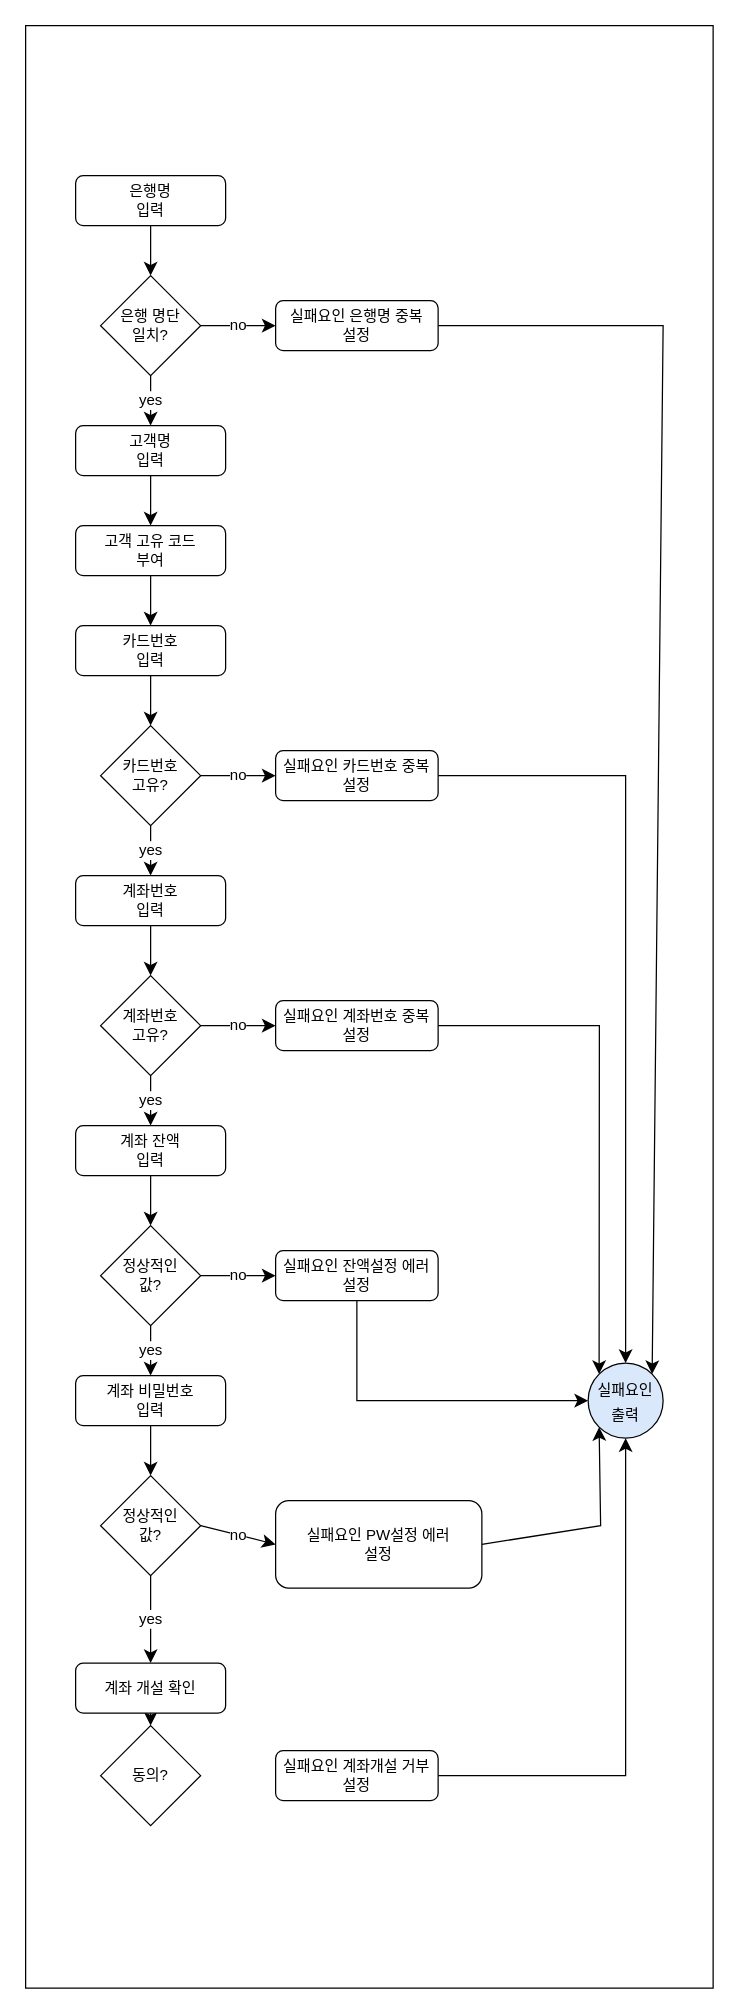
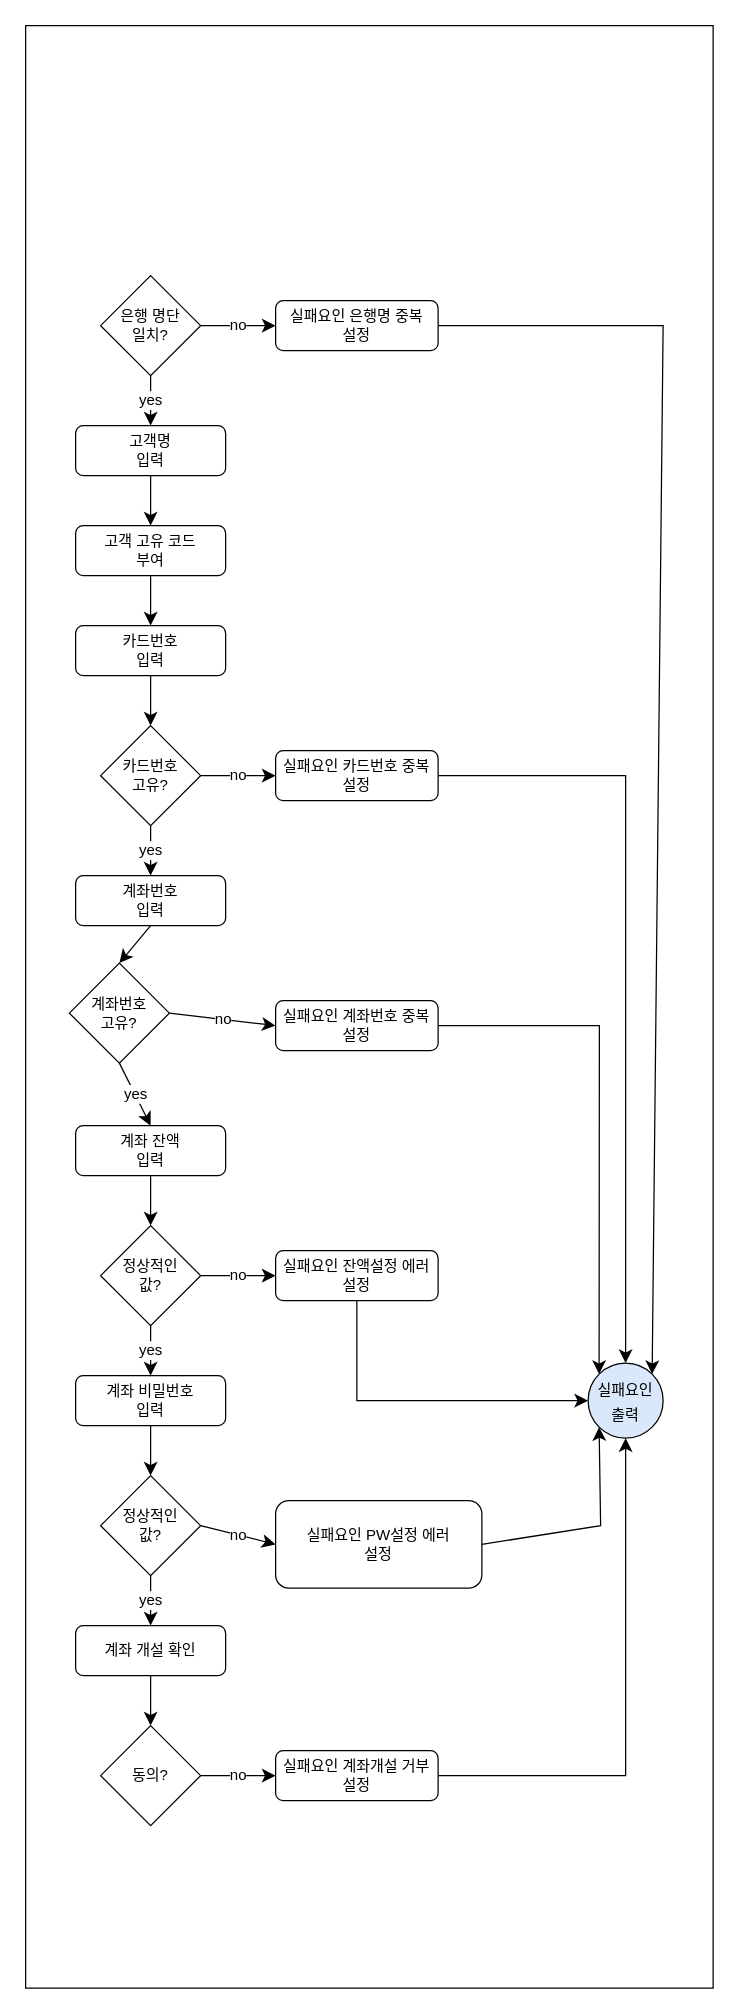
  <mxCell id="0" />
  <mxCell id="1" parent="0" />
  <mxCell id="2" value="" style="rounded=0;whiteSpace=wrap;html=1;fontSize=16;" vertex="1" parent="1"><mxGeometry width="550" height="1570" as="geometry" x="20" y="20" /></mxCell>
- <mxCell id="3" style="edgeStyle=none;curved=1;rounded=0;orthogonalLoop=1;jettySize=auto;html=1;exitX=0.5;exitY=1;exitDx=0;exitDy=0;entryX=0.5;entryY=0;entryDx=0;entryDy=0;fontSize=12;startSize=8;endSize=8;" edge="1" parent="1" source="4" target="7"><mxGeometry relative="1" as="geometry" /></mxCell>
- <mxCell id="4" value="은행명&lt;br&gt;입력" style="rounded=1;whiteSpace=wrap;html=1;fontSize=12;glass=0;strokeWidth=1;shadow=0;" vertex="1" parent="1"><mxGeometry x="60" y="140" width="120" height="40" as="geometry" /></mxCell>
  <mxCell id="5" value="yes" style="edgeStyle=none;curved=1;rounded=0;orthogonalLoop=1;jettySize=auto;html=1;exitX=0.5;exitY=1;exitDx=0;exitDy=0;entryX=0.5;entryY=0;entryDx=0;entryDy=0;fontSize=12;startSize=8;endSize=8;" edge="1" parent="1" source="7" target="9"><mxGeometry relative="1" as="geometry" /></mxCell>
  <mxCell id="6" value="no" style="edgeStyle=none;curved=1;rounded=0;orthogonalLoop=1;jettySize=auto;html=1;exitX=1;exitY=0.5;exitDx=0;exitDy=0;entryX=0;entryY=0.5;entryDx=0;entryDy=0;fontSize=12;startSize=8;endSize=8;" edge="1" parent="1" source="7" target="37"><mxGeometry relative="1" as="geometry" /></mxCell>
  <mxCell id="7" value="은행 명단&lt;br style=&quot;font-size: 12px;&quot;&gt;일치?" style="rhombus;whiteSpace=wrap;html=1;fontSize=12;" vertex="1" parent="1"><mxGeometry x="80" y="220" width="80" height="80" as="geometry" /></mxCell>
  <mxCell id="8" style="edgeStyle=none;curved=1;rounded=0;orthogonalLoop=1;jettySize=auto;html=1;exitX=0.5;exitY=1;exitDx=0;exitDy=0;entryX=0.5;entryY=0;entryDx=0;entryDy=0;fontSize=12;startSize=8;endSize=8;" edge="1" parent="1" source="9" target="11"><mxGeometry relative="1" as="geometry" /></mxCell>
  <mxCell id="9" value="고객명&lt;br&gt;입력" style="rounded=1;whiteSpace=wrap;html=1;fontSize=12;glass=0;strokeWidth=1;shadow=0;" vertex="1" parent="1"><mxGeometry x="60" y="340" width="120" height="40" as="geometry" /></mxCell>
  <mxCell id="10" style="edgeStyle=none;curved=1;rounded=0;orthogonalLoop=1;jettySize=auto;html=1;exitX=0.5;exitY=1;exitDx=0;exitDy=0;entryX=0.5;entryY=0;entryDx=0;entryDy=0;fontSize=12;startSize=8;endSize=8;" edge="1" parent="1" source="11" target="13"><mxGeometry relative="1" as="geometry" /></mxCell>
  <mxCell id="11" value="고객 고유 코드&lt;br&gt;부여" style="rounded=1;whiteSpace=wrap;html=1;fontSize=12;glass=0;strokeWidth=1;shadow=0;" vertex="1" parent="1"><mxGeometry x="60" y="420" width="120" height="40" as="geometry" /></mxCell>
  <mxCell id="12" style="edgeStyle=none;curved=1;rounded=0;orthogonalLoop=1;jettySize=auto;html=1;exitX=0.5;exitY=1;exitDx=0;exitDy=0;entryX=0.5;entryY=0;entryDx=0;entryDy=0;fontSize=12;startSize=8;endSize=8;" edge="1" parent="1" source="13" target="16"><mxGeometry relative="1" as="geometry" /></mxCell>
  <mxCell id="13" value="카드번호&lt;br&gt;입력" style="rounded=1;whiteSpace=wrap;html=1;fontSize=12;glass=0;strokeWidth=1;shadow=0;" vertex="1" parent="1"><mxGeometry x="60" y="500" width="120" height="40" as="geometry" /></mxCell>
  <mxCell id="14" value="yes" style="edgeStyle=none;curved=1;rounded=0;orthogonalLoop=1;jettySize=auto;html=1;exitX=0.5;exitY=1;exitDx=0;exitDy=0;entryX=0.5;entryY=0;entryDx=0;entryDy=0;fontSize=12;startSize=8;endSize=8;" edge="1" parent="1" source="16" target="18"><mxGeometry relative="1" as="geometry" /></mxCell>
  <mxCell id="15" value="no" style="edgeStyle=none;curved=1;rounded=0;orthogonalLoop=1;jettySize=auto;html=1;exitX=1;exitY=0.5;exitDx=0;exitDy=0;fontSize=12;startSize=8;endSize=8;" edge="1" parent="1" source="16" target="39"><mxGeometry relative="1" as="geometry" /></mxCell>
  <mxCell id="16" value="카드번호&lt;br style=&quot;font-size: 12px;&quot;&gt;고유?" style="rhombus;whiteSpace=wrap;html=1;fontSize=12;" vertex="1" parent="1"><mxGeometry x="80" y="580" width="80" height="80" as="geometry" /></mxCell>
  <mxCell id="17" style="edgeStyle=none;curved=1;rounded=0;orthogonalLoop=1;jettySize=auto;html=1;exitX=0.5;exitY=1;exitDx=0;exitDy=0;entryX=0.5;entryY=0;entryDx=0;entryDy=0;fontSize=12;startSize=8;endSize=8;" edge="1" parent="1" source="18" target="21"><mxGeometry relative="1" as="geometry" /></mxCell>
  <mxCell id="18" value="계좌번호&lt;br&gt;입력" style="rounded=1;whiteSpace=wrap;html=1;fontSize=12;glass=0;strokeWidth=1;shadow=0;" vertex="1" parent="1"><mxGeometry x="60" y="700" width="120" height="40" as="geometry" /></mxCell>
  <mxCell id="19" value="yes" style="edgeStyle=none;curved=1;rounded=0;orthogonalLoop=1;jettySize=auto;html=1;exitX=0.5;exitY=1;exitDx=0;exitDy=0;entryX=0.5;entryY=0;entryDx=0;entryDy=0;fontSize=12;startSize=8;endSize=8;" edge="1" parent="1" source="21" target="23"><mxGeometry relative="1" as="geometry" /></mxCell>
  <mxCell id="20" value="no" style="edgeStyle=none;curved=1;rounded=0;orthogonalLoop=1;jettySize=auto;html=1;exitX=1;exitY=0.5;exitDx=0;exitDy=0;entryX=0;entryY=0.5;entryDx=0;entryDy=0;fontSize=12;startSize=8;endSize=8;" edge="1" parent="1" source="21" target="41"><mxGeometry relative="1" as="geometry" /></mxCell>
- <mxCell id="21" value="계좌번호&lt;br style=&quot;font-size: 12px;&quot;&gt;고유?" style="rhombus;whiteSpace=wrap;html=1;fontSize=12;" vertex="1" parent="1"><mxGeometry x="80" y="780" width="80" height="80" as="geometry" /></mxCell>
+ <mxCell id="21" value="계좌번호&lt;br style=&quot;font-size: 12px;&quot;&gt;고유?" style="rhombus;whiteSpace=wrap;html=1;fontSize=12;" vertex="1" parent="1"><mxGeometry x="55" y="770" width="80" height="80" as="geometry" /></mxCell>
  <mxCell id="22" style="edgeStyle=none;curved=1;rounded=0;orthogonalLoop=1;jettySize=auto;html=1;exitX=0.5;exitY=1;exitDx=0;exitDy=0;entryX=0.5;entryY=0;entryDx=0;entryDy=0;fontSize=12;startSize=8;endSize=8;" edge="1" parent="1" source="23" target="26"><mxGeometry relative="1" as="geometry" /></mxCell>
  <mxCell id="23" value="계좌 잔액&lt;br&gt;입력" style="rounded=1;whiteSpace=wrap;html=1;fontSize=12;glass=0;strokeWidth=1;shadow=0;" vertex="1" parent="1"><mxGeometry x="60" y="900" width="120" height="40" as="geometry" /></mxCell>
  <mxCell id="24" value="yes" style="edgeStyle=none;curved=1;rounded=0;orthogonalLoop=1;jettySize=auto;html=1;exitX=0.5;exitY=1;exitDx=0;exitDy=0;entryX=0.5;entryY=0;entryDx=0;entryDy=0;fontSize=12;startSize=8;endSize=8;" edge="1" parent="1" source="26" target="28"><mxGeometry relative="1" as="geometry" /></mxCell>
  <mxCell id="25" value="no" style="edgeStyle=none;curved=1;rounded=0;orthogonalLoop=1;jettySize=auto;html=1;exitX=1;exitY=0.5;exitDx=0;exitDy=0;entryX=0;entryY=0.5;entryDx=0;entryDy=0;fontSize=12;startSize=8;endSize=8;" edge="1" parent="1" source="26" target="43"><mxGeometry relative="1" as="geometry" /></mxCell>
  <mxCell id="26" value="정상적인&lt;br style=&quot;font-size: 12px;&quot;&gt;값?" style="rhombus;whiteSpace=wrap;html=1;fontSize=12;" vertex="1" parent="1"><mxGeometry x="80" y="980" width="80" height="80" as="geometry" /></mxCell>
  <mxCell id="27" style="edgeStyle=none;curved=1;rounded=0;orthogonalLoop=1;jettySize=auto;html=1;exitX=0.5;exitY=1;exitDx=0;exitDy=0;entryX=0.5;entryY=0;entryDx=0;entryDy=0;fontSize=12;startSize=8;endSize=8;" edge="1" parent="1" source="28" target="31"><mxGeometry relative="1" as="geometry" /></mxCell>
  <mxCell id="28" value="계좌 비밀번호&lt;br&gt;입력" style="rounded=1;whiteSpace=wrap;html=1;fontSize=12;glass=0;strokeWidth=1;shadow=0;" vertex="1" parent="1"><mxGeometry x="60" y="1100" width="120" height="40" as="geometry" /></mxCell>
  <mxCell id="29" value="yes" style="edgeStyle=none;curved=1;rounded=0;orthogonalLoop=1;jettySize=auto;html=1;exitX=0.5;exitY=1;exitDx=0;exitDy=0;entryX=0.5;entryY=0;entryDx=0;entryDy=0;fontSize=12;startSize=8;endSize=8;" edge="1" parent="1" source="31" target="33"><mxGeometry relative="1" as="geometry" /></mxCell>
  <mxCell id="30" value="no" style="edgeStyle=none;curved=1;rounded=0;orthogonalLoop=1;jettySize=auto;html=1;exitX=1;exitY=0.5;exitDx=0;exitDy=0;entryX=0;entryY=0.5;entryDx=0;entryDy=0;fontSize=12;startSize=8;endSize=8;" edge="1" parent="1" source="31" target="45"><mxGeometry relative="1" as="geometry" /></mxCell>
  <mxCell id="31" value="정상적인&lt;br style=&quot;font-size: 12px;&quot;&gt;값?" style="rhombus;whiteSpace=wrap;html=1;fontSize=12;" vertex="1" parent="1"><mxGeometry x="80" y="1180" width="80" height="80" as="geometry" /></mxCell>
  <mxCell id="32" style="edgeStyle=none;curved=1;rounded=0;orthogonalLoop=1;jettySize=auto;html=1;exitX=0.5;exitY=1;exitDx=0;exitDy=0;entryX=0.5;entryY=0;entryDx=0;entryDy=0;fontSize=12;startSize=8;endSize=8;" edge="1" parent="1" source="33" target="35"><mxGeometry relative="1" as="geometry" /></mxCell>
- <mxCell id="33" value="계좌 개설 확인" style="rounded=1;whiteSpace=wrap;html=1;fontSize=12;glass=0;strokeWidth=1;shadow=0;" vertex="1" parent="1"><mxGeometry x="60" y="1330" width="120" height="40" as="geometry" /></mxCell>
+ <mxCell id="33" value="계좌 개설 확인" style="rounded=1;whiteSpace=wrap;html=1;fontSize=12;glass=0;strokeWidth=1;shadow=0;" vertex="1" parent="1"><mxGeometry x="60" y="1300" width="120" height="40" as="geometry" /></mxCell>
+ <mxCell id="34" value="no" style="edgeStyle=none;curved=1;rounded=0;orthogonalLoop=1;jettySize=auto;html=1;exitX=1;exitY=0.5;exitDx=0;exitDy=0;entryX=0;entryY=0.5;entryDx=0;entryDy=0;fontSize=12;startSize=8;endSize=8;" edge="1" parent="1" source="35" target="47"><mxGeometry relative="1" as="geometry" /></mxCell>
  <mxCell id="35" value="동의?" style="rhombus;whiteSpace=wrap;html=1;fontSize=12;" vertex="1" parent="1"><mxGeometry x="80" y="1380" width="80" height="80" as="geometry" /></mxCell>
  <mxCell id="36" style="edgeStyle=none;rounded=0;orthogonalLoop=1;jettySize=auto;html=1;exitX=1;exitY=0.5;exitDx=0;exitDy=0;entryX=1;entryY=0;entryDx=0;entryDy=0;fontSize=12;startSize=8;endSize=8;" edge="1" parent="1" source="37" target="48"><mxGeometry relative="1" as="geometry"><Array as="points"><mxPoint x="530" y="260" /></Array></mxGeometry></mxCell>
  <mxCell id="37" value="실패요인 은행명 중복&lt;br&gt;설정" style="rounded=1;whiteSpace=wrap;html=1;fontSize=12;glass=0;strokeWidth=1;shadow=0;" vertex="1" parent="1"><mxGeometry x="220" y="240" width="130" height="40" as="geometry" /></mxCell>
  <mxCell id="38" style="edgeStyle=none;rounded=0;orthogonalLoop=1;jettySize=auto;html=1;exitX=1;exitY=0.5;exitDx=0;exitDy=0;entryX=0.5;entryY=0;entryDx=0;entryDy=0;fontSize=12;startSize=8;endSize=8;" edge="1" parent="1" source="39" target="48"><mxGeometry relative="1" as="geometry"><Array as="points"><mxPoint x="500" y="620" /></Array></mxGeometry></mxCell>
  <mxCell id="39" value="실패요인 카드번호 중복&lt;br&gt;설정" style="rounded=1;whiteSpace=wrap;html=1;fontSize=12;glass=0;strokeWidth=1;shadow=0;" vertex="1" parent="1"><mxGeometry x="220" y="600" width="130" height="40" as="geometry" /></mxCell>
  <mxCell id="40" style="edgeStyle=none;rounded=0;orthogonalLoop=1;jettySize=auto;html=1;exitX=1;exitY=0.5;exitDx=0;exitDy=0;fontSize=12;startSize=8;endSize=8;entryX=0;entryY=0;entryDx=0;entryDy=0;" edge="1" parent="1" source="41" target="48"><mxGeometry relative="1" as="geometry"><Array as="points"><mxPoint x="479" y="820" /></Array></mxGeometry></mxCell>
  <mxCell id="41" value="실패요인 계좌번호 중복&lt;br&gt;설정" style="rounded=1;whiteSpace=wrap;html=1;fontSize=12;glass=0;strokeWidth=1;shadow=0;" vertex="1" parent="1"><mxGeometry x="220" y="800" width="130" height="40" as="geometry" /></mxCell>
  <mxCell id="42" style="edgeStyle=none;rounded=0;orthogonalLoop=1;jettySize=auto;html=1;exitX=0.5;exitY=1;exitDx=0;exitDy=0;fontSize=12;startSize=8;endSize=8;entryX=0;entryY=0.5;entryDx=0;entryDy=0;" edge="1" parent="1" source="43" target="48"><mxGeometry relative="1" as="geometry"><Array as="points"><mxPoint x="285" y="1120" /></Array></mxGeometry></mxCell>
  <mxCell id="43" value="실패요인 잔액설정 에러&lt;br&gt;설정" style="rounded=1;whiteSpace=wrap;html=1;fontSize=12;glass=0;strokeWidth=1;shadow=0;" vertex="1" parent="1"><mxGeometry x="220" y="1000" width="130" height="40" as="geometry" /></mxCell>
  <mxCell id="44" style="edgeStyle=none;rounded=0;orthogonalLoop=1;jettySize=auto;html=1;exitX=1;exitY=0.5;exitDx=0;exitDy=0;entryX=0;entryY=1;entryDx=0;entryDy=0;fontSize=12;startSize=8;endSize=8;" edge="1" parent="1" source="45" target="48"><mxGeometry relative="1" as="geometry"><Array as="points"><mxPoint x="480" y="1220" /></Array></mxGeometry></mxCell>
  <mxCell id="45" value="실패요인 PW설정 에러&lt;br&gt;설정" style="rounded=1;whiteSpace=wrap;html=1;fontSize=12;glass=0;strokeWidth=1;shadow=0;" vertex="1" parent="1"><mxGeometry x="220" y="1200" width="165" height="70" as="geometry" /></mxCell>
  <mxCell id="46" style="edgeStyle=none;rounded=0;orthogonalLoop=1;jettySize=auto;html=1;exitX=1;exitY=0.5;exitDx=0;exitDy=0;fontSize=12;startSize=8;endSize=8;" edge="1" parent="1" source="47"><mxGeometry relative="1" as="geometry"><mxPoint x="500" y="1150" as="targetPoint" /><Array as="points"><mxPoint x="500" y="1420" /></Array></mxGeometry></mxCell>
  <mxCell id="47" value="실패요인 계좌개설 거부설정" style="rounded=1;whiteSpace=wrap;html=1;fontSize=12;glass=0;strokeWidth=1;shadow=0;" vertex="1" parent="1"><mxGeometry x="220" y="1400" width="130" height="40" as="geometry" /></mxCell>
  <mxCell id="48" value="&lt;font style=&quot;font-size: 12px;&quot;&gt;실패요인&lt;br&gt;출력&lt;/font&gt;" style="ellipse;whiteSpace=wrap;html=1;fontSize=16;fillColor=#dae8fc;" vertex="1" parent="1"><mxGeometry x="470" y="1090" width="60" height="60" as="geometry" /></mxCell>
